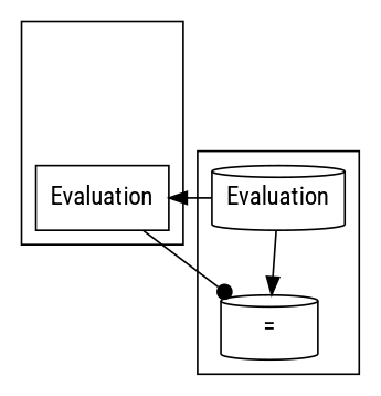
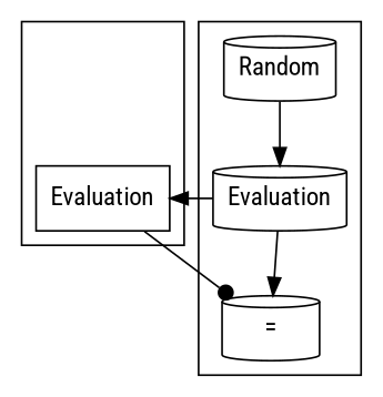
  digraph {
    fontname="Roboto Condensed"
    node [fontname="Roboto Condensed" shape=cylinder]
    edge [fontname="Roboto Condensed" arrowhead=normal]
    Invis [style=invis shape=""]
    n2 [label=Evaluation shape=box]
+   n3 [label=Random]
    Evaluation
    n5 [label="="]
    subgraph cluster_1 {
      Invis
      n2
    }
    subgraph cluster_2 {
+     n3
      Evaluation
      n5
    }
    Invis -> n2 [style=invis arrowhead=""]
    n2 -> n5 [arrowhead=dot]
+   n3 -> Invis [constraint=false style=invis arrowhead=""]
+   n3 -> Evaluation
    Evaluation -> n2 [constraint=false]
    Evaluation -> n5
  }
